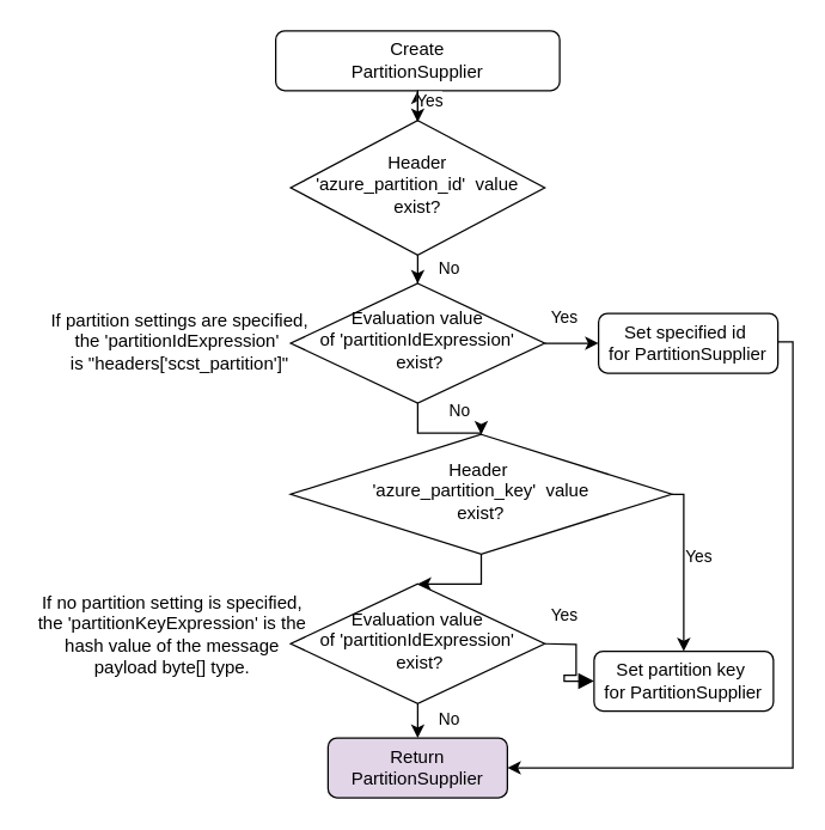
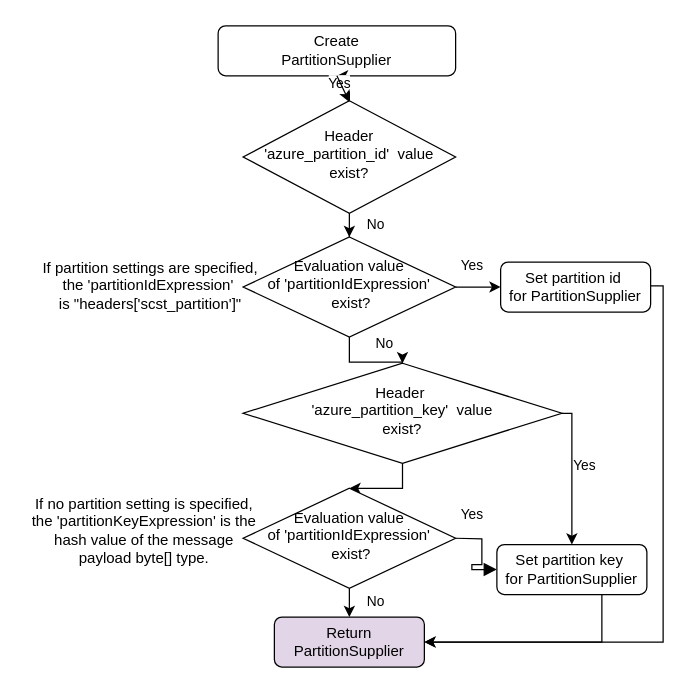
  <mxCell id="0" />
  <mxCell id="1" parent="0" />
- <mxCell id="2" value="Create&lt;br&gt;PartitionSupplier" style="rounded=1;whiteSpace=wrap;html=1;fontSize=12;glass=0;strokeWidth=1;shadow=0;" parent="1" vertex="1"><mxGeometry x="184" y="20" width="190" height="40" as="geometry" /></mxCell>
+ <mxCell id="2" value="Create&lt;br&gt;PartitionSupplier" style="rounded=1;whiteSpace=wrap;html=1;fontSize=12;glass=0;strokeWidth=1;shadow=0;" parent="1" vertex="1"><mxGeometry x="174" y="20" width="190" height="40" as="geometry" /></mxCell>
  <mxCell id="3" value="Yes" style="edgeStyle=orthogonalEdgeStyle;rounded=0;orthogonalLoop=1;jettySize=auto;html=1;" parent="1" source="5" target="2" edge="1"><mxGeometry x="-0.099" y="8" relative="1" as="geometry"><mxPoint x="484" y="200" as="targetPoint" /><mxPoint as="offset" /></mxGeometry></mxCell>
  <mxCell id="4" value="No" style="edgeStyle=orthogonalEdgeStyle;rounded=0;orthogonalLoop=1;jettySize=auto;html=1;entryX=0.5;entryY=0;entryDx=0;entryDy=0;" parent="1" source="5" target="8" edge="1"><mxGeometry x="0.679" y="21" relative="1" as="geometry"><mxPoint as="offset" /></mxGeometry></mxCell>
  <mxCell id="5" value="Header &lt;br&gt;'azure_partition_id'&amp;nbsp; value&lt;br&gt;exist?" style="rhombus;whiteSpace=wrap;html=1;shadow=0;fontFamily=Helvetica;fontSize=12;align=center;strokeWidth=1;spacing=6;spacingTop=-4;" parent="1" vertex="1"><mxGeometry x="194" y="80" width="170" height="90" as="geometry" /></mxCell>
  <mxCell id="6" value="No" style="edgeStyle=orthogonalEdgeStyle;rounded=0;orthogonalLoop=1;jettySize=auto;html=1;entryX=0.5;entryY=0;entryDx=0;entryDy=0;" parent="1" source="8" target="13" edge="1"><mxGeometry x="0.5" y="15" relative="1" as="geometry"><mxPoint x="279" y="300" as="targetPoint" /><Array as="points" /><mxPoint as="offset" /></mxGeometry></mxCell>
  <mxCell id="7" value="Yes" style="edgeStyle=orthogonalEdgeStyle;rounded=0;orthogonalLoop=1;jettySize=auto;html=1;" parent="1" source="8" target="15" edge="1"><mxGeometry x="0.135" y="17" relative="1" as="geometry"><mxPoint x="-4" as="offset" /></mxGeometry></mxCell>
  <mxCell id="8" value="&lt;span&gt;Evaluation&amp;nbsp;value &lt;br&gt;of 'partitionIdExpression'&lt;br&gt;&amp;nbsp;&lt;/span&gt;&lt;span&gt;exist?&lt;/span&gt;" style="rhombus;whiteSpace=wrap;html=1;shadow=0;fontFamily=Helvetica;fontSize=12;align=center;strokeWidth=1;spacing=6;spacingTop=-4;" parent="1" vertex="1"><mxGeometry x="194" y="189" width="170" height="80" as="geometry" /></mxCell>
  <mxCell id="9" value="Return PartitionSupplier" style="rounded=1;whiteSpace=wrap;html=1;fontSize=12;glass=0;strokeWidth=1;shadow=0;fillColor=#e1d5e7;" parent="1" vertex="1"><mxGeometry x="219" y="493" width="120" height="40" as="geometry" /></mxCell>
  <mxCell id="10" value="If no partition setting is specified, the 'partitionKeyExpression' is&amp;nbsp;the hash value of the message payload byte[] type." style="text;html=1;strokeColor=none;fillColor=none;align=center;verticalAlign=middle;whiteSpace=wrap;rounded=0;" parent="1" vertex="1"><mxGeometry x="20" y="410" width="190" height="28" as="geometry" /></mxCell>
  <mxCell id="11" value="No" style="edgeStyle=orthogonalEdgeStyle;rounded=0;orthogonalLoop=1;jettySize=auto;html=1;" parent="1" source="13" target="17" edge="1"><mxGeometry x="0.7" y="21" relative="1" as="geometry"><mxPoint as="offset" /></mxGeometry></mxCell>
  <mxCell id="12" value="Yes" style="edgeStyle=orthogonalEdgeStyle;rounded=0;orthogonalLoop=1;jettySize=auto;html=1;entryX=0.5;entryY=0;entryDx=0;entryDy=0;" parent="1" source="13" target="20" edge="1"><mxGeometry x="-0.111" y="10" relative="1" as="geometry"><Array as="points"><mxPoint x="457" y="330" /></Array><mxPoint as="offset" /></mxGeometry></mxCell>
  <mxCell id="13" value="Header&amp;nbsp;&lt;br&gt;'azure_partition_key'&amp;nbsp; value&lt;br&gt;exist?" style="rhombus;whiteSpace=wrap;html=1;shadow=0;fontFamily=Helvetica;fontSize=12;align=center;strokeWidth=1;spacing=6;spacingTop=-4;" parent="1" vertex="1"><mxGeometry x="194" y="290" width="255" height="80" as="geometry" /></mxCell>
  <mxCell id="14" style="edgeStyle=orthogonalEdgeStyle;rounded=0;orthogonalLoop=1;jettySize=auto;html=1;entryX=1;entryY=0.5;entryDx=0;entryDy=0;" parent="1" source="15" target="9" edge="1"><mxGeometry relative="1" as="geometry"><Array as="points"><mxPoint x="530" y="228" /><mxPoint x="530" y="513" /></Array></mxGeometry></mxCell>
- <mxCell id="15" value="Set specified id&amp;nbsp;&lt;br&gt;for PartitionSupplier" style="rounded=1;whiteSpace=wrap;html=1;fontSize=12;glass=0;strokeWidth=1;shadow=0;" parent="1" vertex="1"><mxGeometry x="400" y="209" width="120" height="40" as="geometry" /></mxCell>
+ <mxCell id="15" value="Set partition id&amp;nbsp;&lt;br&gt;for PartitionSupplier" style="rounded=1;whiteSpace=wrap;html=1;fontSize=12;glass=0;strokeWidth=1;shadow=0;" parent="1" vertex="1"><mxGeometry x="400" y="209" width="120" height="40" as="geometry" /></mxCell>
  <mxCell id="16" value="No" style="edgeStyle=orthogonalEdgeStyle;rounded=0;orthogonalLoop=1;jettySize=auto;html=1;" parent="1" source="17" target="9" edge="1"><mxGeometry x="0.579" y="21" relative="1" as="geometry"><mxPoint as="offset" /></mxGeometry></mxCell>
  <mxCell id="17" value="&lt;span&gt;Evaluation&amp;nbsp;value &lt;br&gt;of 'partitionIdExpression'&lt;br&gt;&amp;nbsp;&lt;/span&gt;&lt;span&gt;exist?&lt;/span&gt;" style="rhombus;whiteSpace=wrap;html=1;shadow=0;fontFamily=Helvetica;fontSize=12;align=center;strokeWidth=1;spacing=6;spacingTop=-4;" parent="1" vertex="1"><mxGeometry x="194" y="390" width="170" height="80" as="geometry" /></mxCell>
  <mxCell id="18" value="Yes" style="edgeStyle=orthogonalEdgeStyle;rounded=0;html=1;jettySize=auto;orthogonalLoop=1;fontSize=11;endArrow=block;endFill=1;endSize=8;strokeWidth=1;shadow=0;labelBackgroundColor=none;exitX=1;exitY=0.5;exitDx=0;exitDy=0;entryX=0;entryY=0.5;entryDx=0;entryDy=0;" parent="1" target="20" edge="1"><mxGeometry x="-0.636" y="19" relative="1" as="geometry"><mxPoint as="offset" /><mxPoint x="431" y="430" as="targetPoint" /><mxPoint x="364" y="430" as="sourcePoint" /></mxGeometry></mxCell>
+ <mxCell id="19" style="edgeStyle=orthogonalEdgeStyle;rounded=0;orthogonalLoop=1;jettySize=auto;html=1;entryX=1;entryY=0.5;entryDx=0;entryDy=0;" parent="1" source="20" target="9" edge="1"><mxGeometry relative="1" as="geometry"><Array as="points"><mxPoint x="481" y="513" /></Array></mxGeometry></mxCell>
  <mxCell id="20" value="Set partition key&amp;nbsp;&lt;br&gt;for PartitionSupplier" style="rounded=1;whiteSpace=wrap;html=1;fontSize=12;glass=0;strokeWidth=1;shadow=0;" parent="1" vertex="1"><mxGeometry x="397" y="435" width="120" height="40" as="geometry" /></mxCell>
  <mxCell id="21" value="If partition settings are specified, the 'partitionIdExpression'&amp;nbsp;&lt;br&gt;is &quot;headers['scst_partition']&quot;" style="text;html=1;strokeColor=none;fillColor=none;align=center;verticalAlign=middle;whiteSpace=wrap;rounded=0;" parent="1" vertex="1"><mxGeometry x="30" y="214" width="180" height="28" as="geometry" /></mxCell>
  <mxCell id="22" value="" style="endArrow=classic;html=1;exitX=0.5;exitY=1;exitDx=0;exitDy=0;" parent="1" source="2" edge="1"><mxGeometry width="50" height="50" relative="1" as="geometry"><mxPoint x="320" y="288" as="sourcePoint" /><mxPoint x="279" y="81" as="targetPoint" /></mxGeometry></mxCell>
